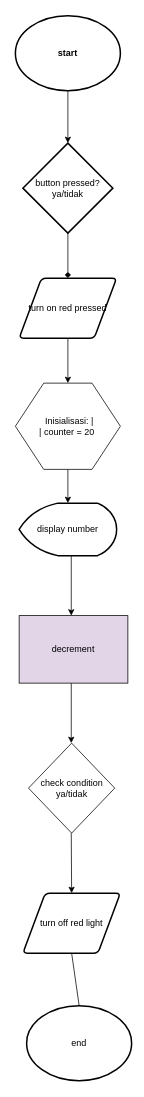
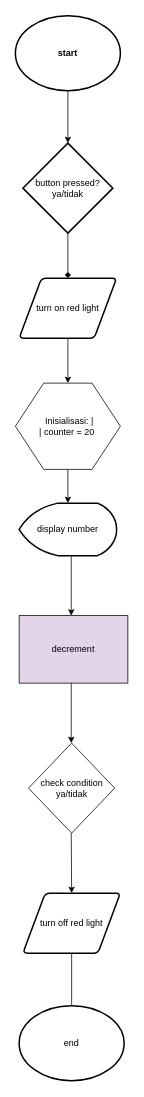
  <mxCell id="0" />
  <mxCell id="1" parent="0" />
  <mxCell id="2" value="" style="endArrow=classic;html=1;rounded=0;exitX=0.5;exitY=1;exitDx=0;exitDy=0;" parent="1" edge="1"><mxGeometry width="50" height="50" relative="1" as="geometry"><mxPoint x="90" y="120" as="sourcePoint" /><mxPoint x="90" y="190" as="targetPoint" /></mxGeometry></mxCell>
  <mxCell id="3" value="&amp;nbsp;Inisialisasi:    |&lt;br&gt;|   counter = 20&amp;nbsp;" style="verticalLabelPosition=middle;verticalAlign=middle;html=1;shape=hexagon;perimeter=hexagonPerimeter2;arcSize=6;size=0.27;labelPosition=center;align=center;" parent="1" vertex="1"><mxGeometry x="20" y="510" width="140" height="115" as="geometry" /></mxCell>
  <mxCell id="4" value="" style="endArrow=classic;html=1;rounded=0;" parent="1" edge="1"><mxGeometry width="50" height="50" relative="1" as="geometry"><mxPoint x="94.5" y="740" as="sourcePoint" /><mxPoint x="94.5" y="820" as="targetPoint" /><Array as="points" /></mxGeometry></mxCell>
  <mxCell id="5" value="start" style="strokeWidth=2;html=1;shape=mxgraph.flowchart.start_2;whiteSpace=wrap;fontStyle=1" parent="1" vertex="1"><mxGeometry x="20" y="20" width="140" height="100" as="geometry" /></mxCell>
  <mxCell id="6" value="display number" style="strokeWidth=2;html=1;shape=mxgraph.flowchart.display;whiteSpace=wrap;" parent="1" vertex="1"><mxGeometry x="25" y="670" width="130" height="70" as="geometry" /></mxCell>
  <mxCell id="7" value="check condition ya/tidak" style="rhombus;whiteSpace=wrap;html=1;" parent="1" vertex="1"><mxGeometry x="37.5" y="990" width="115" height="120" as="geometry" /></mxCell>
  <mxCell id="8" value="" style="endArrow=classic;html=1;rounded=0;" parent="1" edge="1"><mxGeometry width="50" height="50" relative="1" as="geometry"><mxPoint x="94.5" y="910" as="sourcePoint" /><mxPoint x="94.5" y="990" as="targetPoint" /></mxGeometry></mxCell>
- <mxCell id="9" value="end" style="strokeWidth=2;html=1;shape=mxgraph.flowchart.start_2;whiteSpace=wrap;" parent="1" vertex="1"><mxGeometry x="35" y="1340" width="140" height="100" as="geometry" /></mxCell>
+ <mxCell id="9" value="end" style="strokeWidth=2;html=1;shape=mxgraph.flowchart.start_2;whiteSpace=wrap;" parent="1" vertex="1"><mxGeometry x="25" y="1340" width="140" height="100" as="geometry" /></mxCell>
  <mxCell id="10" value="" style="endArrow=classic;html=1;rounded=0;" parent="1" edge="1"><mxGeometry width="50" height="50" relative="1" as="geometry"><mxPoint x="94.5" y="1110" as="sourcePoint" /><mxPoint x="94.5" y="1190" as="targetPoint" /><Array as="points"><mxPoint x="95" y="1190" /></Array></mxGeometry></mxCell>
  <mxCell id="11" value="button pressed? ya/tidak" style="strokeWidth=2;html=1;shape=mxgraph.flowchart.decision;whiteSpace=wrap;" parent="1" vertex="1"><mxGeometry x="30" y="190" width="120" height="120" as="geometry" /></mxCell>
- <mxCell id="12" value="turn on red pressed" style="shape=parallelogram;html=1;strokeWidth=2;perimeter=parallelogramPerimeter;whiteSpace=wrap;rounded=1;arcSize=12;size=0.23;" parent="1" vertex="1"><mxGeometry x="25" y="370" width="130" height="80" as="geometry" /></mxCell>
+ <mxCell id="12" value="turn on red light" style="shape=parallelogram;html=1;strokeWidth=2;perimeter=parallelogramPerimeter;whiteSpace=wrap;rounded=1;arcSize=12;size=0.23;" parent="1" vertex="1"><mxGeometry x="25" y="370" width="130" height="80" as="geometry" /></mxCell>
  <mxCell id="13" value="" style="endArrow=diamond;html=1;rounded=0;exitX=0.5;exitY=1;exitDx=0;exitDy=0;exitPerimeter=0;entryX=0.5;entryY=0;entryDx=0;entryDy=0;" parent="1" source="11" target="12" edge="1"><mxGeometry width="50" height="50" relative="1" as="geometry"><mxPoint x="70" y="360" as="sourcePoint" /><mxPoint x="120" y="310" as="targetPoint" /></mxGeometry></mxCell>
  <mxCell id="14" value="" style="endArrow=classic;html=1;rounded=0;exitX=0.5;exitY=1;exitDx=0;exitDy=0;entryX=0.5;entryY=0;entryDx=0;entryDy=0;" parent="1" source="12" target="3" edge="1"><mxGeometry width="50" height="50" relative="1" as="geometry"><mxPoint x="70" y="510" as="sourcePoint" /><mxPoint x="120" y="460" as="targetPoint" /></mxGeometry></mxCell>
  <mxCell id="15" value="" style="endArrow=classic;html=1;rounded=0;exitX=0.5;exitY=1;exitDx=0;exitDy=0;" parent="1" source="3" edge="1"><mxGeometry width="50" height="50" relative="1" as="geometry"><mxPoint x="70" y="690" as="sourcePoint" /><mxPoint x="90" y="670" as="targetPoint" /></mxGeometry></mxCell>
  <mxCell id="16" value="decrement" style="rounded=0;whiteSpace=wrap;html=1;fillColor=#e1d5e7;" parent="1" vertex="1"><mxGeometry x="25" y="820" width="145" height="90" as="geometry" /></mxCell>
  <mxCell id="17" value="turn off red light" style="shape=parallelogram;html=1;strokeWidth=2;perimeter=parallelogramPerimeter;whiteSpace=wrap;rounded=1;arcSize=12;size=0.23;" parent="1" vertex="1"><mxGeometry x="30" y="1190" width="130" height="80" as="geometry" /></mxCell>
  <mxCell id="18" value="" style="endArrow=none;html=1;rounded=0;exitX=0.5;exitY=1;exitDx=0;exitDy=0;entryX=0.5;entryY=0;entryDx=0;entryDy=0;entryPerimeter=0;" parent="1" source="17" target="9" edge="1"><mxGeometry width="50" height="50" relative="1" as="geometry"><mxPoint x="70" y="1270" as="sourcePoint" /><mxPoint x="120" y="1220" as="targetPoint" /></mxGeometry></mxCell>
